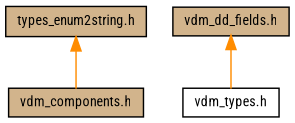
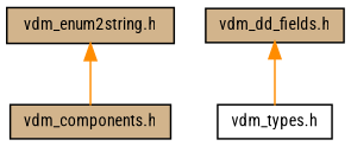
  digraph {
    fontname="Roboto Condensed"
    node [color=black fillcolor=tan fontname="Roboto Condensed" fontsize=10 shape=record style=filled]
    edge [color=darkorange dir=back fontname="Roboto Condensed" fontsize=10 labelfontname=FreeSans labelfontsize=10 style=solid]
-   n1 [fontcolor=black height=0.2 label="types_enum2string.h" width=0.4]
+   n1 [fontcolor=black height=0.2 label="vdm_enum2string.h" width=0.4]
    n2 [height=0.2 label="vdm_components.h" width=0.4]
    n3 [height=0.2 label="vdm_dd_fields.h" width=0.4]
    n4 [fillcolor=white height=0.2 label="vdm_types.h" width=0.4]
    n1 -> n2
    n3 -> n4
  }
